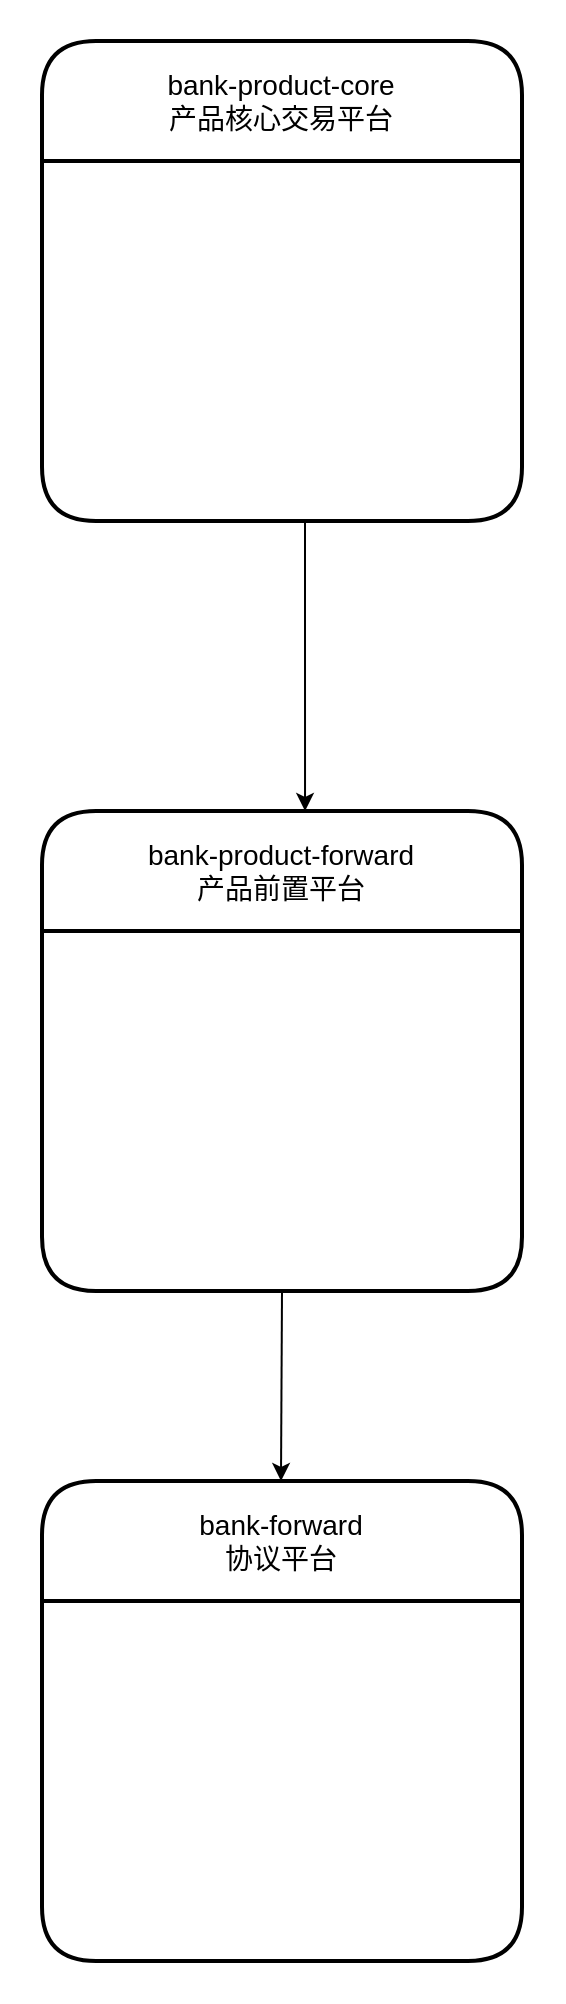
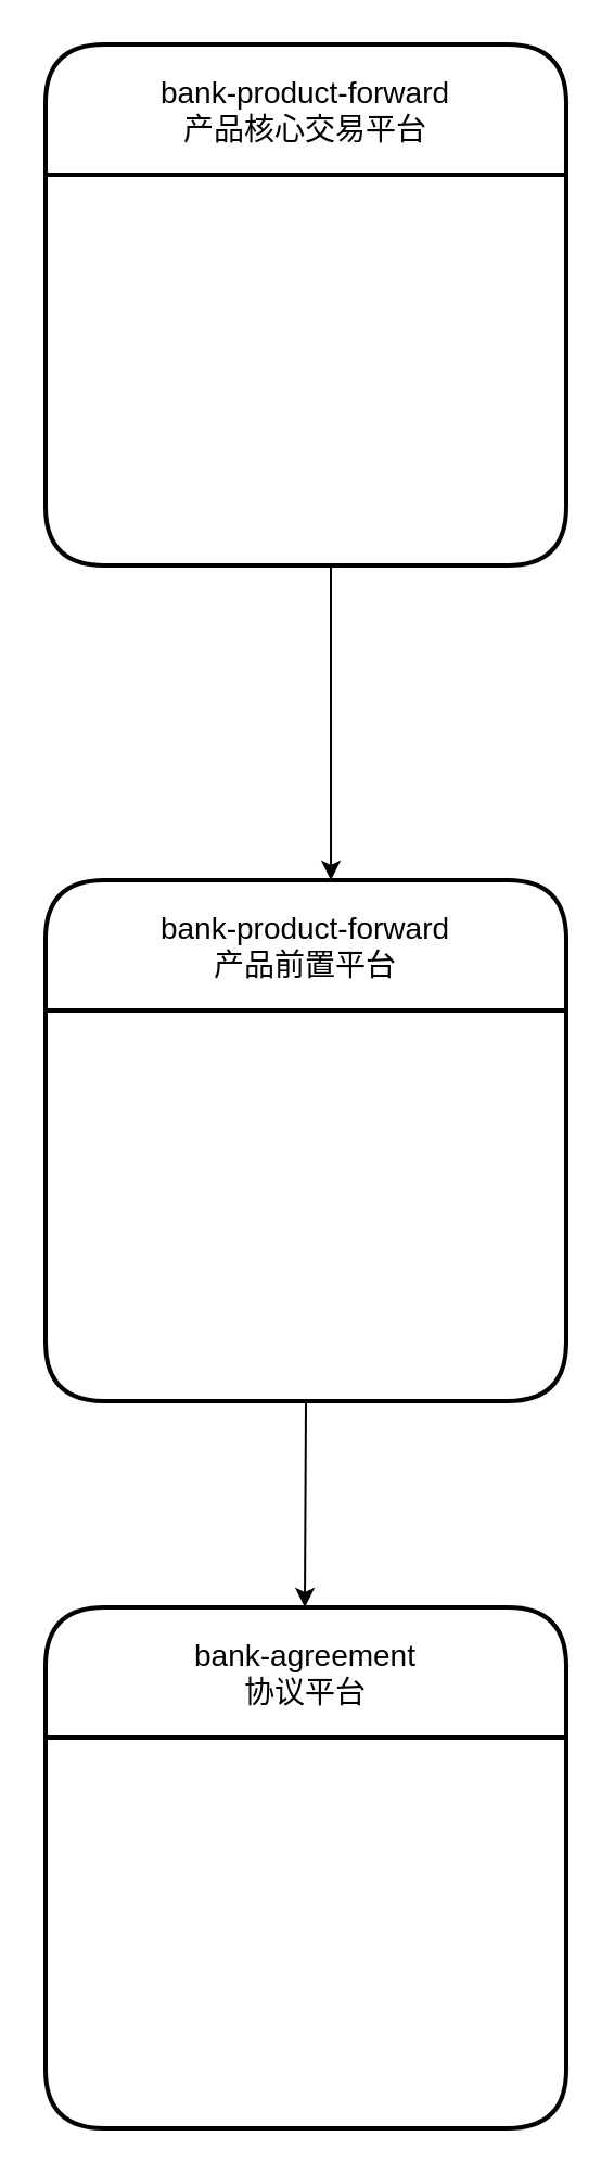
  <mxCell id="0" />
  <mxCell id="1" parent="0" />
  <mxCell id="2" value="" style="edgeStyle=orthogonalEdgeStyle;rounded=0;orthogonalLoop=1;jettySize=auto;html=1;entryX=0.548;entryY=0;entryDx=0;entryDy=0;entryPerimeter=0;" edge="1" parent="1" target="4"><mxGeometry relative="1" as="geometry"><mxPoint x="152" y="260" as="sourcePoint" /><mxPoint x="152" y="360" as="targetPoint" /><Array as="points"><mxPoint x="152" y="300" /><mxPoint x="152" y="300" /></Array></mxGeometry></mxCell>
- <mxCell id="3" value="bank-product-core&#10;产品核心交易平台" style="swimlane;childLayout=stackLayout;horizontal=1;startSize=60;horizontalStack=0;rounded=1;fontSize=14;fontStyle=0;strokeWidth=2;resizeParent=0;resizeLast=1;shadow=0;dashed=0;align=center;" vertex="1" parent="1"><mxGeometry x="20.5" y="20" width="240" height="240" as="geometry" /></mxCell>
+ <mxCell id="3" value="bank-product-forward&#10;产品核心交易平台" style="swimlane;childLayout=stackLayout;horizontal=1;startSize=60;horizontalStack=0;rounded=1;fontSize=14;fontStyle=0;strokeWidth=2;resizeParent=0;resizeLast=1;shadow=0;dashed=0;align=center;" vertex="1" parent="1"><mxGeometry x="20.5" y="20" width="240" height="240" as="geometry" /></mxCell>
  <mxCell id="4" value="bank-product-forward&#10;产品前置平台" style="swimlane;childLayout=stackLayout;horizontal=1;startSize=60;horizontalStack=0;rounded=1;fontSize=14;fontStyle=0;strokeWidth=2;resizeParent=0;resizeLast=1;shadow=0;dashed=0;align=center;" vertex="1" parent="1"><mxGeometry x="20.5" y="405" width="240" height="240" as="geometry" /></mxCell>
- <mxCell id="5" value="bank-forward&#10;协议平台" style="swimlane;childLayout=stackLayout;horizontal=1;startSize=60;horizontalStack=0;rounded=1;fontSize=14;fontStyle=0;strokeWidth=2;resizeParent=0;resizeLast=1;shadow=0;dashed=0;align=center;" vertex="1" parent="1"><mxGeometry x="20.5" y="740" width="240" height="240" as="geometry" /></mxCell>
+ <mxCell id="5" value="bank-agreement&#10;协议平台" style="swimlane;childLayout=stackLayout;horizontal=1;startSize=60;horizontalStack=0;rounded=1;fontSize=14;fontStyle=0;strokeWidth=2;resizeParent=0;resizeLast=1;shadow=0;dashed=0;align=center;" vertex="1" parent="1"><mxGeometry x="20.5" y="740" width="240" height="240" as="geometry" /></mxCell>
  <mxCell id="6" value="" style="edgeStyle=orthogonalEdgeStyle;rounded=0;orthogonalLoop=1;jettySize=auto;html=1;exitX=0.5;exitY=1;exitDx=0;exitDy=0;" edge="1" parent="1" source="4"><mxGeometry relative="1" as="geometry"><mxPoint x="140" y="620" as="sourcePoint" /><mxPoint x="140" y="740" as="targetPoint" /></mxGeometry></mxCell>
